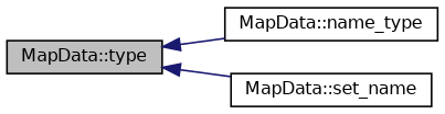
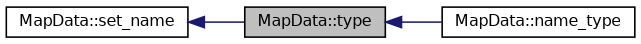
  digraph {
    rankdir=LR
    node [color=black fillcolor=white fontname=Helvetica fontsize=10 shape=record style=filled]
    edge [color=midnightblue dir=back fontname=Helvetica fontsize=10 labelfontname=Helvetica labelfontsize=10 style=solid]
    n1 [fillcolor=grey75 fontcolor=black height=0.2 label="MapData::type" width=0.4]
    n2 [height=0.2 label="MapData::name_type" width=0.4]
    n3 [height=0.2 label="MapData::set_name" width=0.4]
    n1 -> n2
-   n1 -> n3
+   n3 -> n1
  }
